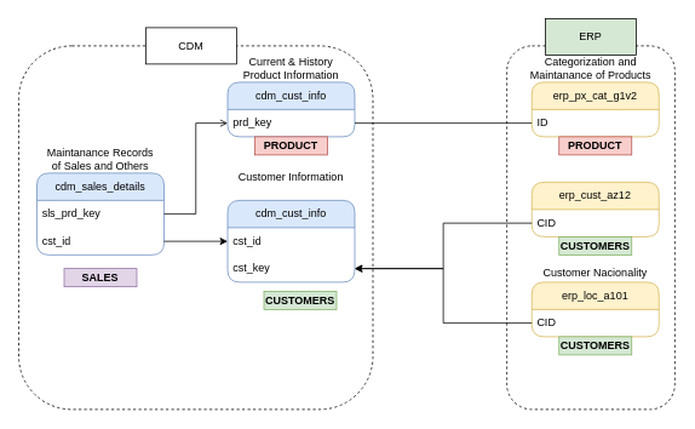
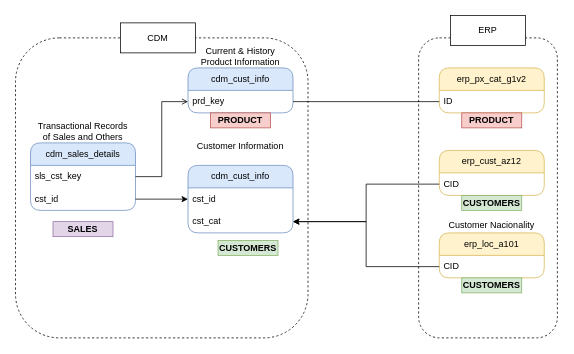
  <mxCell id="0" />
  <mxCell id="1" parent="0" />
  <mxCell id="2" value="cdm_cust_info" style="swimlane;fontStyle=0;childLayout=stackLayout;horizontal=1;startSize=30;horizontalStack=0;resizeParent=1;resizeParentMax=0;resizeLast=0;collapsible=1;marginBottom=0;whiteSpace=wrap;html=1;rounded=1;fillColor=#dae8fc;strokeColor=#6c8ebf;" parent="1" vertex="1"><mxGeometry x="250" y="220" width="140" height="90" as="geometry" /></mxCell>
  <mxCell id="3" value="cst_id" style="text;strokeColor=none;fillColor=none;align=left;verticalAlign=middle;spacingLeft=4;spacingRight=4;overflow=hidden;points=[[0,0.5],[1,0.5]];portConstraint=eastwest;rotatable=0;whiteSpace=wrap;html=1;" parent="2" vertex="1"><mxGeometry y="30" width="140" height="30" as="geometry" /></mxCell>
- <mxCell id="4" value="cst_key" style="text;strokeColor=none;fillColor=none;align=left;verticalAlign=middle;spacingLeft=4;spacingRight=4;overflow=hidden;points=[[0,0.5],[1,0.5]];portConstraint=eastwest;rotatable=0;whiteSpace=wrap;html=1;" parent="2" vertex="1"><mxGeometry y="60" width="140" height="30" as="geometry" /></mxCell>
+ <mxCell id="4" value="cst_cat" style="text;strokeColor=none;fillColor=none;align=left;verticalAlign=middle;spacingLeft=4;spacingRight=4;overflow=hidden;points=[[0,0.5],[1,0.5]];portConstraint=eastwest;rotatable=0;whiteSpace=wrap;html=1;" parent="2" vertex="1"><mxGeometry y="60" width="140" height="30" as="geometry" /></mxCell>
  <mxCell id="5" value="Customer Information" style="rounded=0;whiteSpace=wrap;html=1;strokeColor=none;fillColor=none;" parent="1" vertex="1"><mxGeometry x="255" y="185" width="130" height="20" as="geometry" /></mxCell>
  <mxCell id="6" value="cdm_cust_info" style="swimlane;fontStyle=0;childLayout=stackLayout;horizontal=1;startSize=30;horizontalStack=0;resizeParent=1;resizeParentMax=0;resizeLast=0;collapsible=1;marginBottom=0;whiteSpace=wrap;html=1;rounded=1;fillColor=#dae8fc;strokeColor=#6c8ebf;" parent="1" vertex="1"><mxGeometry x="250" y="90" width="140" height="60" as="geometry" /></mxCell>
  <mxCell id="7" value="prd_key" style="text;strokeColor=none;fillColor=none;align=left;verticalAlign=middle;spacingLeft=4;spacingRight=4;overflow=hidden;points=[[0,0.5],[1,0.5]];portConstraint=eastwest;rotatable=0;whiteSpace=wrap;html=1;" parent="6" vertex="1"><mxGeometry y="30" width="140" height="30" as="geometry" /></mxCell>
  <mxCell id="8" value="Current &amp;amp; History Product Information" style="rounded=0;whiteSpace=wrap;html=1;strokeColor=none;fillColor=none;" parent="1" vertex="1"><mxGeometry x="255" y="60" width="130" height="30" as="geometry" /></mxCell>
  <mxCell id="9" value="cdm_sales_details" style="swimlane;fontStyle=0;childLayout=stackLayout;horizontal=1;startSize=30;horizontalStack=0;resizeParent=1;resizeParentMax=0;resizeLast=0;collapsible=1;marginBottom=0;whiteSpace=wrap;html=1;rounded=1;fillColor=#dae8fc;strokeColor=#6c8ebf;" parent="1" vertex="1"><mxGeometry x="40" y="190" width="140" height="90" as="geometry" /></mxCell>
- <mxCell id="10" value="sls_prd_key&lt;span style=&quot;white-space: pre;&quot;&gt;&#09;&lt;/span&gt;" style="text;strokeColor=none;fillColor=none;align=left;verticalAlign=middle;spacingLeft=4;spacingRight=4;overflow=hidden;points=[[0,0.5],[1,0.5]];portConstraint=eastwest;rotatable=0;whiteSpace=wrap;html=1;" parent="9" vertex="1"><mxGeometry y="30" width="140" height="30" as="geometry" /></mxCell>
+ <mxCell id="10" value="sls_cst_key&lt;span style=&quot;white-space: pre;&quot;&gt;&#09;&lt;/span&gt;" style="text;strokeColor=none;fillColor=none;align=left;verticalAlign=middle;spacingLeft=4;spacingRight=4;overflow=hidden;points=[[0,0.5],[1,0.5]];portConstraint=eastwest;rotatable=0;whiteSpace=wrap;html=1;" parent="9" vertex="1"><mxGeometry y="30" width="140" height="30" as="geometry" /></mxCell>
  <mxCell id="11" value="cst_id" style="text;strokeColor=none;fillColor=none;align=left;verticalAlign=middle;spacingLeft=4;spacingRight=4;overflow=hidden;points=[[0,0.5],[1,0.5]];portConstraint=eastwest;rotatable=0;whiteSpace=wrap;html=1;" parent="9" vertex="1"><mxGeometry y="60" width="140" height="30" as="geometry" /></mxCell>
- <mxCell id="12" value="Maintanance Records of Sales and Others" style="rounded=0;whiteSpace=wrap;html=1;strokeColor=none;fillColor=none;" parent="1" vertex="1"><mxGeometry x="45" y="160" width="130" height="30" as="geometry" /></mxCell>
+ <mxCell id="12" value="Transactional Records of Sales and Others" style="rounded=0;whiteSpace=wrap;html=1;strokeColor=none;fillColor=none;" parent="1" vertex="1"><mxGeometry x="45" y="160" width="130" height="30" as="geometry" /></mxCell>
  <mxCell id="13" style="edgeStyle=orthogonalEdgeStyle;rounded=0;orthogonalLoop=1;jettySize=auto;html=1;entryX=0;entryY=0.5;entryDx=0;entryDy=0;endArrow=open;" parent="1" source="10" target="7" edge="1"><mxGeometry relative="1" as="geometry" /></mxCell>
  <mxCell id="14" style="edgeStyle=orthogonalEdgeStyle;rounded=0;orthogonalLoop=1;jettySize=auto;html=1;entryX=0;entryY=0.5;entryDx=0;entryDy=0;" parent="1" source="11" target="3" edge="1"><mxGeometry relative="1" as="geometry" /></mxCell>
  <mxCell id="15" value="erp_loc_a101" style="swimlane;fontStyle=0;childLayout=stackLayout;horizontal=1;startSize=30;horizontalStack=0;resizeParent=1;resizeParentMax=0;resizeLast=0;collapsible=1;marginBottom=0;whiteSpace=wrap;html=1;rounded=1;fillColor=#fff2cc;strokeColor=#d6b656;" parent="1" vertex="1"><mxGeometry x="585" y="310" width="140" height="60" as="geometry" /></mxCell>
  <mxCell id="16" value="CID" style="text;strokeColor=none;fillColor=none;align=left;verticalAlign=middle;spacingLeft=4;spacingRight=4;overflow=hidden;points=[[0,0.5],[1,0.5]];portConstraint=eastwest;rotatable=0;whiteSpace=wrap;html=1;" parent="15" vertex="1"><mxGeometry y="30" width="140" height="30" as="geometry" /></mxCell>
  <mxCell id="17" value="Customer Nacionality" style="rounded=0;whiteSpace=wrap;html=1;strokeColor=none;fillColor=none;" parent="1" vertex="1"><mxGeometry x="590" y="290" width="130" height="20" as="geometry" /></mxCell>
  <mxCell id="18" value="erp_cust_az12" style="swimlane;fontStyle=0;childLayout=stackLayout;horizontal=1;startSize=30;horizontalStack=0;resizeParent=1;resizeParentMax=0;resizeLast=0;collapsible=1;marginBottom=0;whiteSpace=wrap;html=1;rounded=1;fillColor=#fff2cc;strokeColor=#d6b656;" parent="1" vertex="1"><mxGeometry x="585" y="200" width="140" height="60" as="geometry" /></mxCell>
  <mxCell id="19" value="CID" style="text;strokeColor=none;fillColor=none;align=left;verticalAlign=middle;spacingLeft=4;spacingRight=4;overflow=hidden;points=[[0,0.5],[1,0.5]];portConstraint=eastwest;rotatable=0;whiteSpace=wrap;html=1;" parent="18" vertex="1"><mxGeometry y="30" width="140" height="30" as="geometry" /></mxCell>
  <mxCell id="20" value="erp_px_cat_g1v2" style="swimlane;fontStyle=0;childLayout=stackLayout;horizontal=1;startSize=30;horizontalStack=0;resizeParent=1;resizeParentMax=0;resizeLast=0;collapsible=1;marginBottom=0;whiteSpace=wrap;html=1;rounded=1;fillColor=#fff2cc;strokeColor=#d6b656;" parent="1" vertex="1"><mxGeometry x="585" y="90" width="140" height="60" as="geometry" /></mxCell>
  <mxCell id="21" value="ID" style="text;strokeColor=none;fillColor=none;align=left;verticalAlign=middle;spacingLeft=4;spacingRight=4;overflow=hidden;points=[[0,0.5],[1,0.5]];portConstraint=eastwest;rotatable=0;whiteSpace=wrap;html=1;" parent="20" vertex="1"><mxGeometry y="30" width="140" height="30" as="geometry" /></mxCell>
- <mxCell id="22" value="Categorization and Maintanance of Products" style="rounded=0;whiteSpace=wrap;html=1;strokeColor=none;fillColor=none;" parent="1" vertex="1"><mxGeometry x="580" y="60" width="140" height="30" as="geometry" /></mxCell>
  <mxCell id="23" style="edgeStyle=orthogonalEdgeStyle;rounded=0;orthogonalLoop=1;jettySize=auto;html=1;entryX=1;entryY=0.5;entryDx=0;entryDy=0;" parent="1" source="19" target="4" edge="1"><mxGeometry relative="1" as="geometry" /></mxCell>
  <mxCell id="24" style="edgeStyle=orthogonalEdgeStyle;rounded=0;orthogonalLoop=1;jettySize=auto;html=1;entryX=1;entryY=0.5;entryDx=0;entryDy=0;" parent="1" source="16" target="4" edge="1"><mxGeometry relative="1" as="geometry" /></mxCell>
  <mxCell id="25" style="edgeStyle=orthogonalEdgeStyle;rounded=0;orthogonalLoop=1;jettySize=auto;html=1;entryX=1;entryY=0.5;entryDx=0;entryDy=0;endArrow=none;" parent="1" source="21" target="7" edge="1"><mxGeometry relative="1" as="geometry" /></mxCell>
  <mxCell id="26" value="" style="rounded=1;whiteSpace=wrap;html=1;fillColor=none;dashed=1;" parent="1" vertex="1"><mxGeometry x="20" y="50" width="390" height="400" as="geometry" /></mxCell>
  <mxCell id="27" value="CDM" style="rounded=0;whiteSpace=wrap;html=1;" parent="1" vertex="1"><mxGeometry x="160" y="30" width="100" height="40" as="geometry" /></mxCell>
  <mxCell id="28" value="" style="rounded=1;whiteSpace=wrap;html=1;fillColor=none;dashed=1;" parent="1" vertex="1"><mxGeometry x="557.5" y="50" width="185" height="400" as="geometry" /></mxCell>
- <mxCell id="29" value="ERP" style="rounded=0;whiteSpace=wrap;html=1;fillColor=#d5e8d4;" parent="1" vertex="1"><mxGeometry x="600" y="20" width="100" height="40" as="geometry" /></mxCell>
+ <mxCell id="29" value="ERP" style="rounded=0;whiteSpace=wrap;html=1;" parent="1" vertex="1"><mxGeometry x="600" y="20" width="100" height="40" as="geometry" /></mxCell>
  <mxCell id="30" value="&lt;b&gt;PRODUCT&lt;/b&gt;" style="text;html=1;strokeColor=#b85450;fillColor=#f8cecc;align=center;verticalAlign=middle;whiteSpace=wrap;overflow=hidden;" vertex="1" parent="1"><mxGeometry x="280" y="150" width="80" height="20" as="geometry" /></mxCell>
  <mxCell id="31" value="&lt;b&gt;PRODUCT&lt;/b&gt;" style="text;html=1;strokeColor=#b85450;fillColor=#f8cecc;align=center;verticalAlign=middle;whiteSpace=wrap;overflow=hidden;" vertex="1" parent="1"><mxGeometry x="615" y="150" width="80" height="20" as="geometry" /></mxCell>
  <mxCell id="32" value="&lt;b&gt;CUSTOMERS&lt;/b&gt;" style="text;html=1;strokeColor=#82b366;fillColor=#d5e8d4;align=center;verticalAlign=middle;whiteSpace=wrap;overflow=hidden;" vertex="1" parent="1"><mxGeometry x="615" y="260" width="80" height="20" as="geometry" /></mxCell>
  <mxCell id="33" value="&lt;b&gt;CUSTOMERS&lt;/b&gt;" style="text;html=1;strokeColor=#82b366;fillColor=#d5e8d4;align=center;verticalAlign=middle;whiteSpace=wrap;overflow=hidden;" vertex="1" parent="1"><mxGeometry x="290" y="320" width="80" height="20" as="geometry" /></mxCell>
  <mxCell id="34" value="&lt;b&gt;CUSTOMERS&lt;/b&gt;" style="text;html=1;strokeColor=#82b366;fillColor=#d5e8d4;align=center;verticalAlign=middle;whiteSpace=wrap;overflow=hidden;" vertex="1" parent="1"><mxGeometry x="615" y="370" width="80" height="20" as="geometry" /></mxCell>
  <mxCell id="35" value="&lt;b&gt;SALES&lt;/b&gt;" style="text;html=1;strokeColor=#9673a6;fillColor=#e1d5e7;align=center;verticalAlign=middle;whiteSpace=wrap;overflow=hidden;" vertex="1" parent="1"><mxGeometry x="70" y="295" width="80" height="20" as="geometry" /></mxCell>
